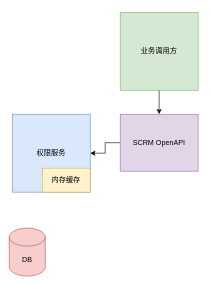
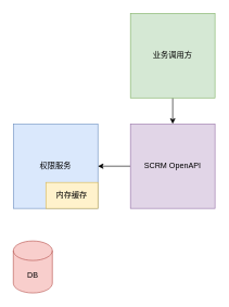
  <mxCell id="0" />
  <mxCell id="1" parent="0" />
  <mxCell id="2" value="" style="edgeStyle=orthogonalEdgeStyle;rounded=0;orthogonalLoop=1;jettySize=auto;html=1;" edge="1" parent="1" source="3" target="6"><mxGeometry relative="1" as="geometry" /></mxCell>
  <mxCell id="3" value="业务调用方" style="whiteSpace=wrap;html=1;aspect=fixed;fillColor=#d5e8d4;strokeColor=#82b366;" vertex="1" parent="1"><mxGeometry x="200" y="20" width="130" height="130" as="geometry" /></mxCell>
  <mxCell id="4" value="权限服务" style="whiteSpace=wrap;html=1;aspect=fixed;fillColor=#dae8fc;strokeColor=#6c8ebf;" vertex="1" parent="1"><mxGeometry x="20" y="190" width="130" height="130" as="geometry" /></mxCell>
  <mxCell id="5" style="edgeStyle=orthogonalEdgeStyle;rounded=0;orthogonalLoop=1;jettySize=auto;html=1;entryX=1;entryY=0.5;entryDx=0;entryDy=0;" edge="1" parent="1" source="6" target="4"><mxGeometry relative="1" as="geometry" /></mxCell>
- <mxCell id="6" value="SCRM OpenAPI" style="whiteSpace=wrap;html=1;aspect=fixed;fillColor=#e1d5e7;strokeColor=#9673a6;" vertex="1" parent="1"><mxGeometry x="200" y="190" width="130" height="95" as="geometry" /></mxCell>
- <mxCell id="7" value="DB" style="shape=cylinder3;whiteSpace=wrap;html=1;boundedLbl=1;backgroundOutline=1;size=15;fillColor=#f8cecc;strokeColor=#b85450;" vertex="1" parent="1"><mxGeometry x="15" y="380" width="60" height="80" as="geometry" /></mxCell>
+ <mxCell id="6" value="SCRM OpenAPI" style="whiteSpace=wrap;html=1;aspect=fixed;fillColor=#e1d5e7;strokeColor=#9673a6;" vertex="1" parent="1"><mxGeometry x="200" y="190" width="130" height="130" as="geometry" /></mxCell>
+ <mxCell id="7" value="DB" style="shape=cylinder3;whiteSpace=wrap;html=1;boundedLbl=1;backgroundOutline=1;size=15;fillColor=#f8cecc;strokeColor=#b85450;" vertex="1" parent="1"><mxGeometry x="20" y="370" width="60" height="80" as="geometry" /></mxCell>
  <mxCell id="8" value="内存缓存" style="rounded=0;whiteSpace=wrap;html=1;fillColor=#fff2cc;strokeColor=#d6b656;" vertex="1" parent="1"><mxGeometry x="70" y="280" width="80" height="40" as="geometry" /></mxCell>
